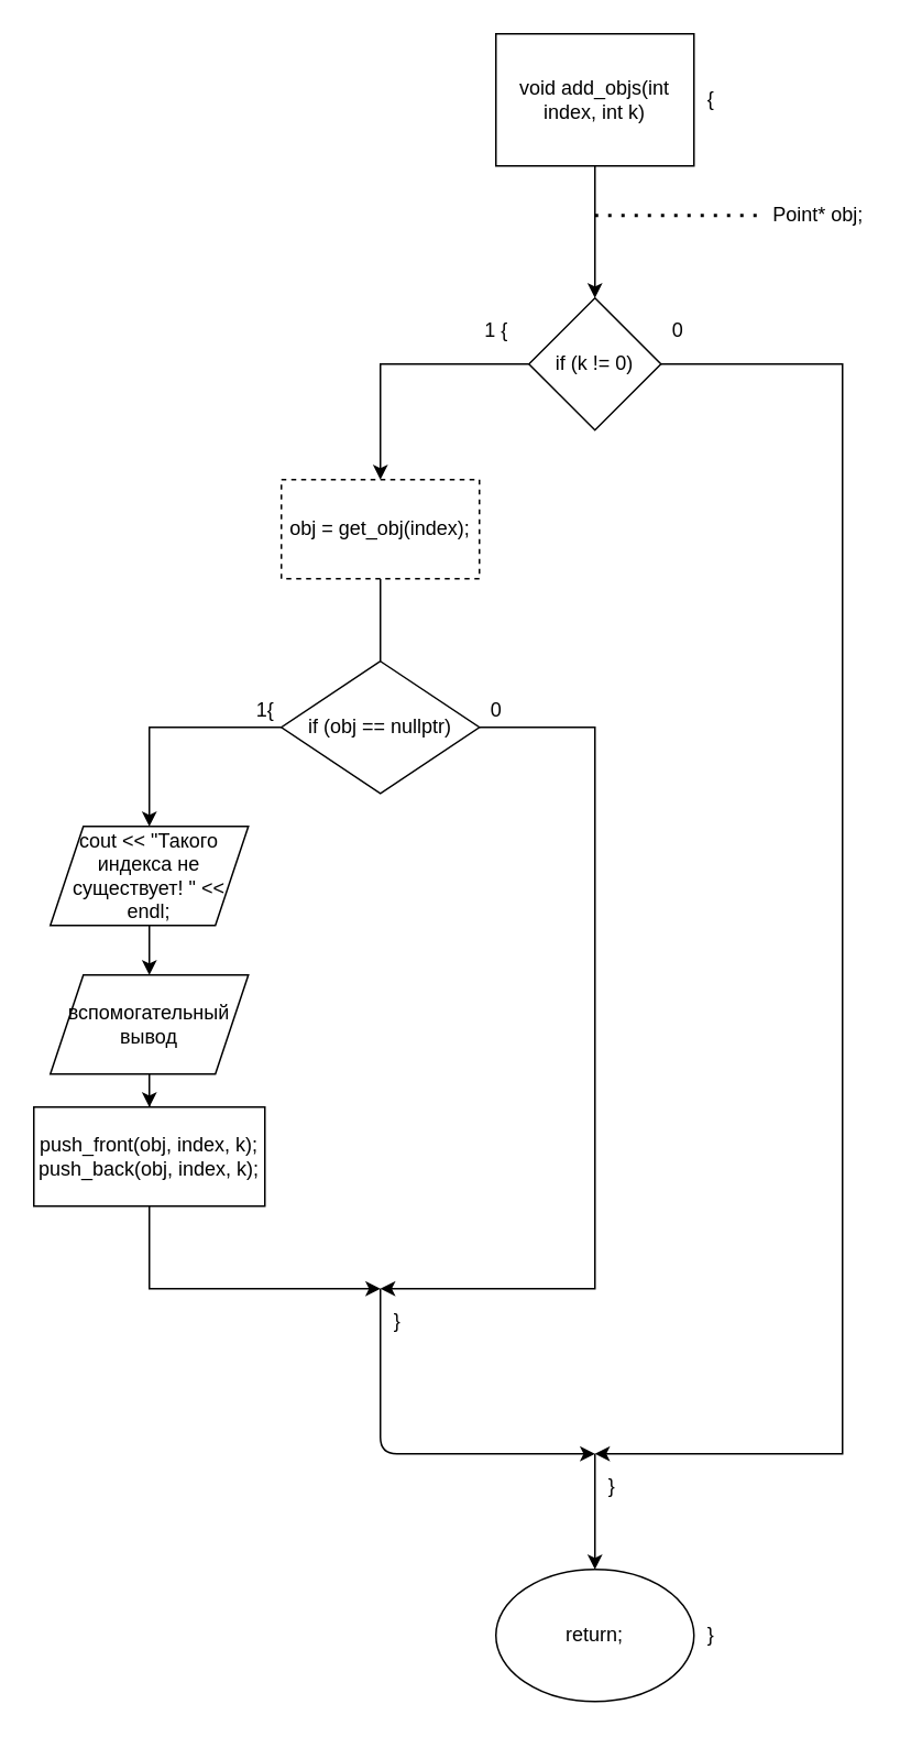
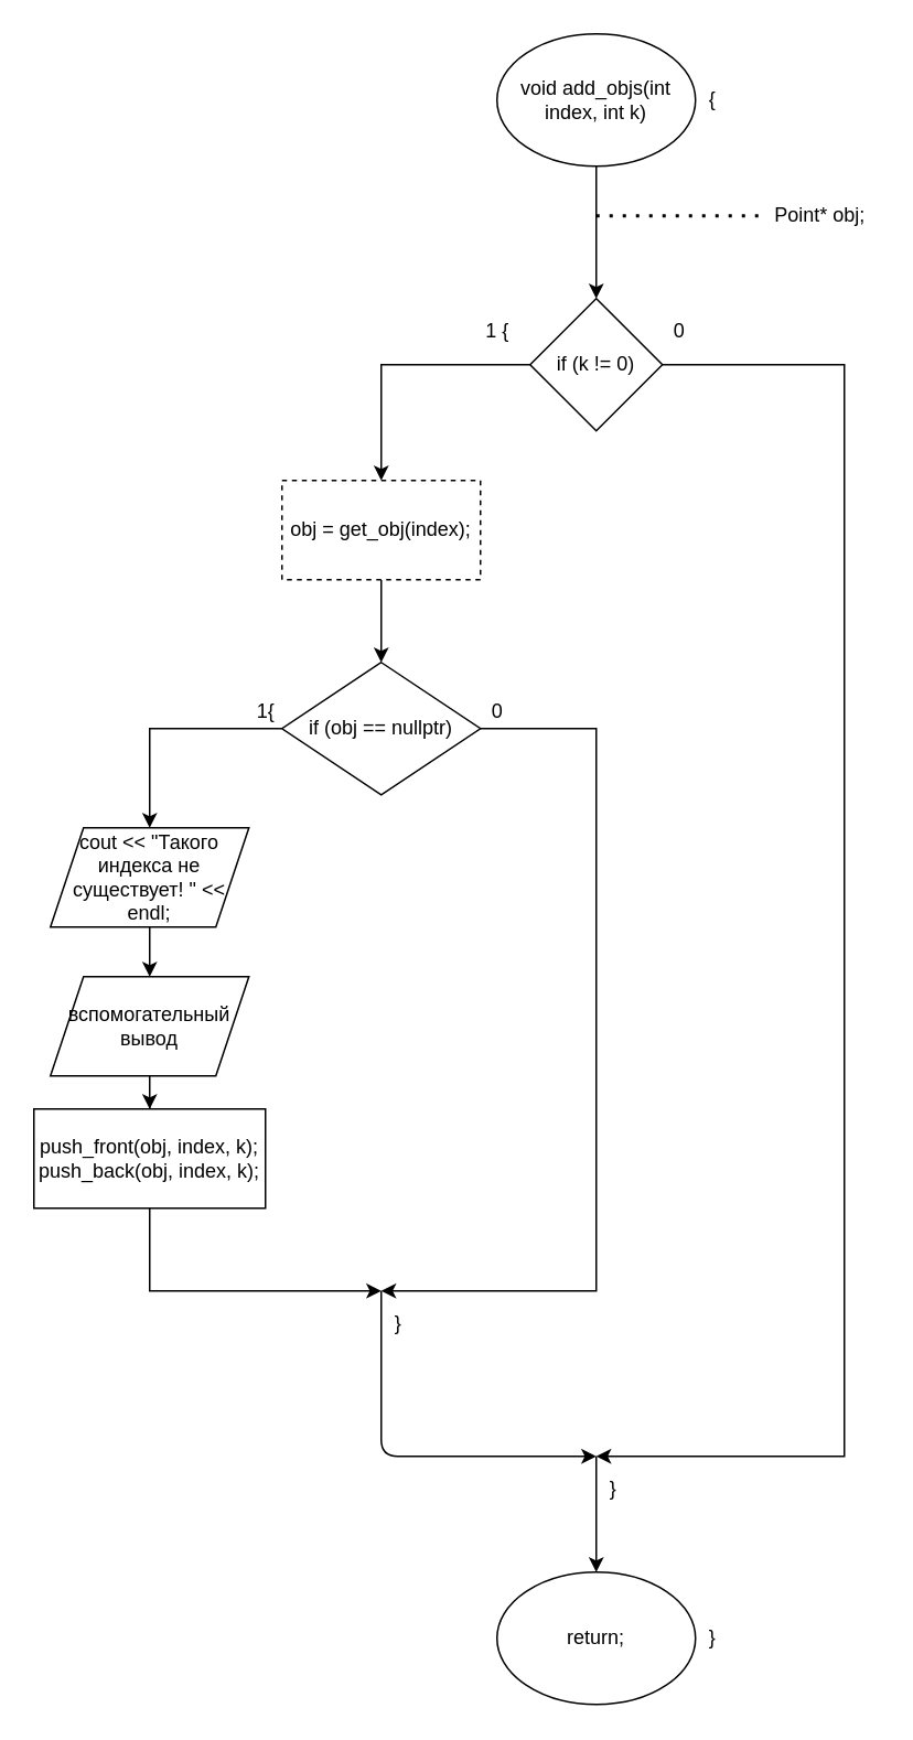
  <mxCell id="0" />
  <mxCell id="1" parent="0" />
  <mxCell id="2" style="edgeStyle=orthogonalEdgeStyle;rounded=0;orthogonalLoop=1;jettySize=auto;html=1;" edge="1" parent="1" source="3" target="9"><mxGeometry relative="1" as="geometry"><mxPoint x="360" y="170" as="targetPoint" /></mxGeometry></mxCell>
- <mxCell id="3" value="void add_objs(int index, int k)" style="whiteSpace=wrap;html=1;rounded=0;" vertex="1" parent="1"><mxGeometry x="300" y="20" width="120" height="80" as="geometry" /></mxCell>
+ <mxCell id="3" value="void add_objs(int index, int k)" style="ellipse;whiteSpace=wrap;html=1;" vertex="1" parent="1"><mxGeometry x="300" y="20" width="120" height="80" as="geometry" /></mxCell>
  <mxCell id="4" value="{" style="text;html=1;align=center;verticalAlign=middle;resizable=0;points=[];autosize=1;" vertex="1" parent="1"><mxGeometry x="420" y="50" width="20" height="20" as="geometry" /></mxCell>
  <mxCell id="5" value="" style="endArrow=none;dashed=1;html=1;dashPattern=1 3;strokeWidth=2;" edge="1" parent="1"><mxGeometry width="50" height="50" relative="1" as="geometry"><mxPoint x="360" y="130" as="sourcePoint" /><mxPoint x="460" y="130" as="targetPoint" /></mxGeometry></mxCell>
  <mxCell id="6" value="Point* obj;" style="text;html=1;align=center;verticalAlign=middle;resizable=0;points=[];autosize=1;" vertex="1" parent="1"><mxGeometry x="460" y="120" width="70" height="20" as="geometry" /></mxCell>
  <mxCell id="7" style="edgeStyle=orthogonalEdgeStyle;rounded=0;orthogonalLoop=1;jettySize=auto;html=1;" edge="1" parent="1" source="9" target="11"><mxGeometry relative="1" as="geometry"><mxPoint x="260" y="300" as="targetPoint" /></mxGeometry></mxCell>
  <mxCell id="8" style="edgeStyle=orthogonalEdgeStyle;rounded=0;orthogonalLoop=1;jettySize=auto;html=1;" edge="1" parent="1" source="9"><mxGeometry relative="1" as="geometry"><mxPoint x="360" y="880" as="targetPoint" /><Array as="points"><mxPoint x="510" y="220" /><mxPoint x="510" y="880" /></Array></mxGeometry></mxCell>
  <mxCell id="9" value="if (k != 0)" style="rhombus;whiteSpace=wrap;html=1;" vertex="1" parent="1"><mxGeometry x="320" y="180" width="80" height="80" as="geometry" /></mxCell>
- <mxCell id="10" style="edgeStyle=orthogonalEdgeStyle;rounded=0;orthogonalLoop=1;jettySize=auto;html=1;endArrow=none;" edge="1" parent="1" source="11" target="16"><mxGeometry relative="1" as="geometry"><mxPoint x="240" y="390" as="targetPoint" /></mxGeometry></mxCell>
+ <mxCell id="10" style="edgeStyle=orthogonalEdgeStyle;rounded=0;orthogonalLoop=1;jettySize=auto;html=1;" edge="1" parent="1" source="11" target="16"><mxGeometry relative="1" as="geometry"><mxPoint x="240" y="390" as="targetPoint" /></mxGeometry></mxCell>
  <mxCell id="11" value="obj = get_obj(index);" style="rounded=0;whiteSpace=wrap;html=1;dashed=1;" vertex="1" parent="1"><mxGeometry x="170" y="290" width="120" height="60" as="geometry" /></mxCell>
  <mxCell id="12" value="1 {" style="text;html=1;align=center;verticalAlign=middle;resizable=0;points=[];autosize=1;" vertex="1" parent="1"><mxGeometry x="285" y="190" width="30" height="20" as="geometry" /></mxCell>
  <mxCell id="13" value="0" style="text;html=1;align=center;verticalAlign=middle;resizable=0;points=[];autosize=1;" vertex="1" parent="1"><mxGeometry x="400" y="190" width="20" height="20" as="geometry" /></mxCell>
  <mxCell id="14" style="edgeStyle=orthogonalEdgeStyle;rounded=0;orthogonalLoop=1;jettySize=auto;html=1;" edge="1" parent="1" source="16" target="18"><mxGeometry relative="1" as="geometry"><mxPoint x="110" y="510" as="targetPoint" /></mxGeometry></mxCell>
  <mxCell id="15" style="edgeStyle=orthogonalEdgeStyle;rounded=0;orthogonalLoop=1;jettySize=auto;html=1;" edge="1" parent="1" source="16"><mxGeometry relative="1" as="geometry"><mxPoint x="230" y="780" as="targetPoint" /><Array as="points"><mxPoint x="360" y="440" /><mxPoint x="360" y="780" /><mxPoint x="230" y="780" /></Array></mxGeometry></mxCell>
  <mxCell id="16" value="if (obj == nullptr)" style="rhombus;whiteSpace=wrap;html=1;" vertex="1" parent="1"><mxGeometry x="170" y="400" width="120" height="80" as="geometry" /></mxCell>
  <mxCell id="17" style="edgeStyle=orthogonalEdgeStyle;rounded=0;orthogonalLoop=1;jettySize=auto;html=1;" edge="1" parent="1" source="18" target="22"><mxGeometry relative="1" as="geometry"><mxPoint x="90" y="600" as="targetPoint" /></mxGeometry></mxCell>
  <mxCell id="18" value="cout &lt;&lt; &quot;Такого индекса не существует! &quot; &lt;&lt; endl;" style="shape=parallelogram;perimeter=parallelogramPerimeter;whiteSpace=wrap;html=1;fixedSize=1;" vertex="1" parent="1"><mxGeometry x="30" y="500" width="120" height="60" as="geometry" /></mxCell>
  <mxCell id="19" value="1{" style="text;html=1;align=center;verticalAlign=middle;resizable=0;points=[];autosize=1;" vertex="1" parent="1"><mxGeometry x="145" y="420" width="30" height="20" as="geometry" /></mxCell>
  <mxCell id="20" value="0" style="text;html=1;align=center;verticalAlign=middle;resizable=0;points=[];autosize=1;" vertex="1" parent="1"><mxGeometry x="290" y="420" width="20" height="20" as="geometry" /></mxCell>
  <mxCell id="21" style="edgeStyle=orthogonalEdgeStyle;rounded=0;orthogonalLoop=1;jettySize=auto;html=1;" edge="1" parent="1" source="22" target="24"><mxGeometry relative="1" as="geometry"><mxPoint x="90" y="680" as="targetPoint" /></mxGeometry></mxCell>
  <mxCell id="22" value="вспомогательный вывод" style="shape=parallelogram;perimeter=parallelogramPerimeter;whiteSpace=wrap;html=1;fixedSize=1;" vertex="1" parent="1"><mxGeometry x="30" y="590" width="120" height="60" as="geometry" /></mxCell>
  <mxCell id="23" style="edgeStyle=orthogonalEdgeStyle;rounded=0;orthogonalLoop=1;jettySize=auto;html=1;" edge="1" parent="1" source="24"><mxGeometry relative="1" as="geometry"><mxPoint x="230" y="780" as="targetPoint" /><Array as="points"><mxPoint x="90" y="780" /><mxPoint x="190" y="780" /></Array></mxGeometry></mxCell>
  <mxCell id="24" value="&lt;div&gt;push_front(obj, index, k);&lt;/div&gt;&lt;div&gt;&lt;span&gt;&#09;&lt;/span&gt;push_back(obj, index, k);&lt;/div&gt;" style="rounded=0;whiteSpace=wrap;html=1;" vertex="1" parent="1"><mxGeometry x="20" y="670" width="140" height="60" as="geometry" /></mxCell>
  <mxCell id="25" value="" style="endArrow=classic;html=1;" edge="1" parent="1"><mxGeometry width="50" height="50" relative="1" as="geometry"><mxPoint x="230" y="780" as="sourcePoint" /><mxPoint x="360" y="880" as="targetPoint" /><Array as="points"><mxPoint x="230" y="880" /></Array></mxGeometry></mxCell>
  <mxCell id="26" value="}" style="text;html=1;align=center;verticalAlign=middle;resizable=0;points=[];autosize=1;" vertex="1" parent="1"><mxGeometry x="230" y="790" width="20" height="20" as="geometry" /></mxCell>
  <mxCell id="27" value="" style="endArrow=classic;html=1;" edge="1" parent="1" target="29"><mxGeometry width="50" height="50" relative="1" as="geometry"><mxPoint x="360" y="880" as="sourcePoint" /><mxPoint x="360" y="930" as="targetPoint" /></mxGeometry></mxCell>
  <mxCell id="28" value="}" style="text;html=1;align=center;verticalAlign=middle;resizable=0;points=[];autosize=1;" vertex="1" parent="1"><mxGeometry x="360" y="890" width="20" height="20" as="geometry" /></mxCell>
  <mxCell id="29" value="return;" style="ellipse;whiteSpace=wrap;html=1;" vertex="1" parent="1"><mxGeometry x="300" y="950" width="120" height="80" as="geometry" /></mxCell>
  <mxCell id="30" value="}" style="text;html=1;align=center;verticalAlign=middle;resizable=0;points=[];autosize=1;" vertex="1" parent="1"><mxGeometry x="420" y="980" width="20" height="20" as="geometry" /></mxCell>
